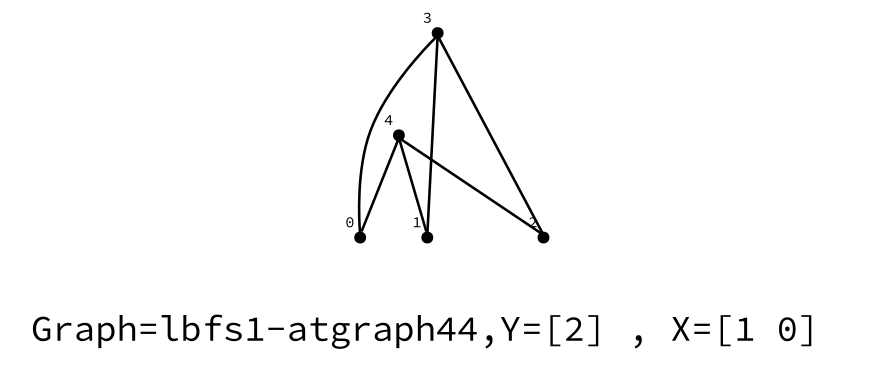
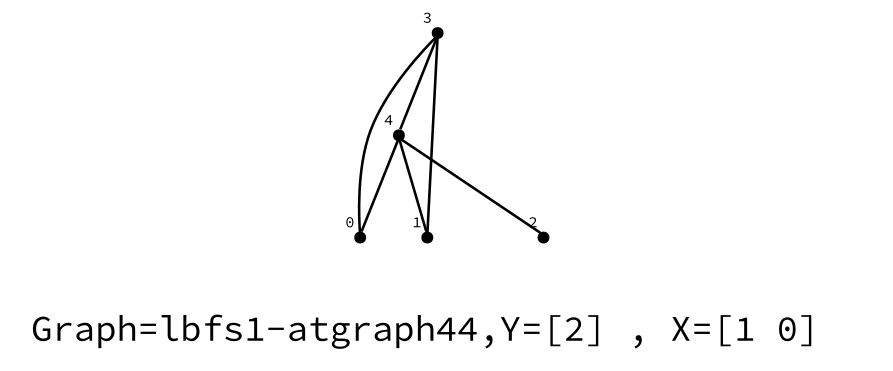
  graph {
    label="Graph=lbfs1-atgraph44,Y=[2] , X=[1 0]  "
    labelloc=bottom
    fontname="Source Code Pro"
    node [fontsize=6 shape=point fontname="Source Code Pro"]
    edge [fontname="Source Code Pro"]
    0 [xlabel=0]
    1 [xlabel=1]
    2 [xlabel=2]
    3 [xlabel=3]
    4 [xlabel=4]
    3 -- 0
    3 -- 1
-   3 -- 2
+   3 -- 4
    4 -- 0
    4 -- 1
    4 -- 2
  }
